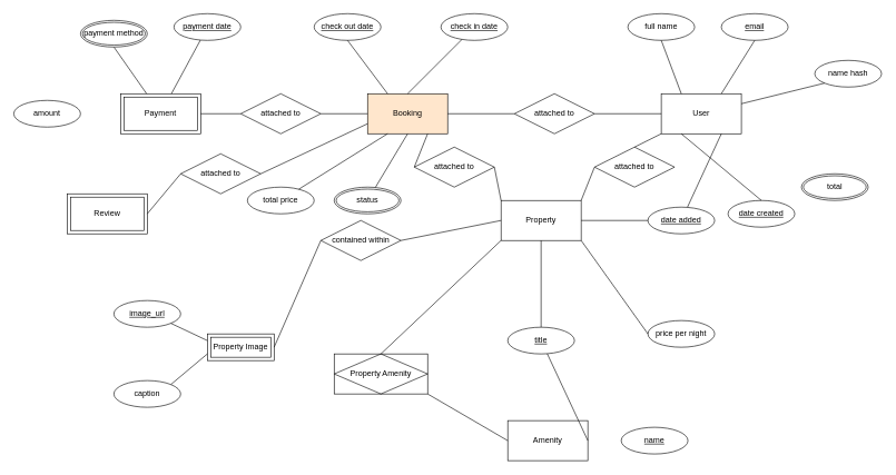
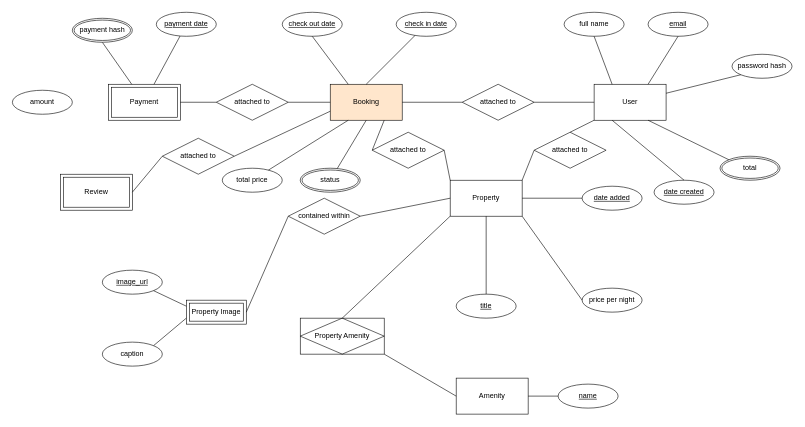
  <mxCell id="0" />
  <mxCell id="1" parent="0" />
  <mxCell id="2" value="Booking" style="rounded=0;whiteSpace=wrap;html=1;fillColor=#ffe6cc;" vertex="1" parent="1"><mxGeometry x="550" y="140" width="120" height="60" as="geometry" /></mxCell>
  <mxCell id="3" value="Payment" style="shape=ext;margin=3;double=1;whiteSpace=wrap;html=1;align=center;" vertex="1" parent="1"><mxGeometry x="180" y="140" width="120" height="60" as="geometry" /></mxCell>
  <mxCell id="4" value="Review" style="shape=ext;margin=3;double=1;whiteSpace=wrap;html=1;align=center;" vertex="1" parent="1"><mxGeometry x="100" y="290" width="120" height="60" as="geometry" /></mxCell>
  <mxCell id="5" value="User" style="rounded=0;whiteSpace=wrap;html=1;" vertex="1" parent="1"><mxGeometry x="990" y="140" width="120" height="60" as="geometry" /></mxCell>
  <mxCell id="6" value="Amenity" style="rounded=0;whiteSpace=wrap;html=1;" vertex="1" parent="1"><mxGeometry x="760" y="630" width="120" height="60" as="geometry" /></mxCell>
  <mxCell id="7" value="Property Amenity" style="shape=associativeEntity;whiteSpace=wrap;html=1;align=center;" vertex="1" parent="1"><mxGeometry x="500" y="530" width="140" height="60" as="geometry" /></mxCell>
  <mxCell id="8" value="Property" style="rounded=0;whiteSpace=wrap;html=1;" vertex="1" parent="1"><mxGeometry x="750" y="300" width="120" height="60" as="geometry" /></mxCell>
  <mxCell id="9" value="" style="endArrow=none;html=1;rounded=0;exitX=0.5;exitY=1;exitDx=0;exitDy=0;" edge="1" parent="1" source="12" target="3"><mxGeometry relative="1" as="geometry"><mxPoint x="380.101" y="97.689" as="sourcePoint" /><mxPoint x="347" y="299" as="targetPoint" /></mxGeometry></mxCell>
  <mxCell id="10" value="" style="endArrow=none;html=1;rounded=0;" edge="1" parent="1" source="11" target="3"><mxGeometry relative="1" as="geometry"><mxPoint x="483.563" y="108.47" as="sourcePoint" /><mxPoint x="417" y="299" as="targetPoint" /></mxGeometry></mxCell>
  <mxCell id="11" value="payment date" style="ellipse;whiteSpace=wrap;html=1;align=center;fontStyle=4;" vertex="1" parent="1"><mxGeometry x="260" y="20" width="100" height="40" as="geometry" /></mxCell>
- <mxCell id="12" value="payment method" style="ellipse;shape=doubleEllipse;margin=3;whiteSpace=wrap;html=1;align=center;" vertex="1" parent="1"><mxGeometry x="120" y="30" width="100" height="40" as="geometry" /></mxCell>
+ <mxCell id="12" value="payment hash" style="ellipse;shape=doubleEllipse;margin=3;whiteSpace=wrap;html=1;align=center;" vertex="1" parent="1"><mxGeometry x="120" y="30" width="100" height="40" as="geometry" /></mxCell>
  <mxCell id="13" value="attached to" style="shape=rhombus;perimeter=rhombusPerimeter;whiteSpace=wrap;html=1;align=center;" vertex="1" parent="1"><mxGeometry x="360" y="140" width="120" height="60" as="geometry" /></mxCell>
  <mxCell id="14" value="" style="endArrow=none;html=1;rounded=0;exitX=1;exitY=0.5;exitDx=0;exitDy=0;entryX=0;entryY=0.5;entryDx=0;entryDy=0;" edge="1" parent="1" source="13" target="2"><mxGeometry relative="1" as="geometry"><mxPoint x="710" y="280" as="sourcePoint" /><mxPoint x="870" y="280" as="targetPoint" /></mxGeometry></mxCell>
  <mxCell id="15" value="" style="endArrow=none;html=1;rounded=0;exitX=1;exitY=0.5;exitDx=0;exitDy=0;entryX=0;entryY=0.5;entryDx=0;entryDy=0;" edge="1" parent="1" source="3" target="13"><mxGeometry relative="1" as="geometry"><mxPoint x="680" y="220" as="sourcePoint" /><mxPoint x="700" y="270" as="targetPoint" /></mxGeometry></mxCell>
  <mxCell id="16" value="check in date" style="ellipse;whiteSpace=wrap;html=1;align=center;fontStyle=4;" vertex="1" parent="1"><mxGeometry x="660" y="20" width="100" height="40" as="geometry" /></mxCell>
  <mxCell id="17" value="" style="endArrow=none;html=1;rounded=0;exitX=0.5;exitY=0;exitDx=0;exitDy=0;" edge="1" parent="1" source="2" target="16"><mxGeometry relative="1" as="geometry"><mxPoint x="500" y="90" as="sourcePoint" /><mxPoint x="570" y="90" as="targetPoint" /></mxGeometry></mxCell>
  <mxCell id="18" value="check out date" style="ellipse;whiteSpace=wrap;html=1;align=center;fontStyle=4;" vertex="1" parent="1"><mxGeometry x="470" y="20" width="100" height="40" as="geometry" /></mxCell>
  <mxCell id="19" value="" style="endArrow=none;html=1;rounded=0;exitX=0.25;exitY=0;exitDx=0;exitDy=0;entryX=0.5;entryY=1;entryDx=0;entryDy=0;" edge="1" parent="1" source="2" target="18"><mxGeometry relative="1" as="geometry"><mxPoint x="860" y="114" as="sourcePoint" /><mxPoint x="940" y="70" as="targetPoint" /></mxGeometry></mxCell>
  <mxCell id="20" value="total price" style="ellipse;whiteSpace=wrap;html=1;align=center;" vertex="1" parent="1"><mxGeometry x="370" y="280" width="100" height="40" as="geometry" /></mxCell>
  <mxCell id="21" value="amount" style="ellipse;whiteSpace=wrap;html=1;align=center;" vertex="1" parent="1"><mxGeometry x="20" y="150" width="100" height="40" as="geometry" /></mxCell>
  <mxCell id="22" value="" style="endArrow=none;html=1;rounded=0;entryX=0.25;entryY=1;entryDx=0;entryDy=0;" edge="1" parent="1" source="20" target="2"><mxGeometry relative="1" as="geometry"><mxPoint x="760" y="270" as="sourcePoint" /><mxPoint x="720" y="200" as="targetPoint" /></mxGeometry></mxCell>
  <mxCell id="23" value="status" style="ellipse;shape=doubleEllipse;margin=3;whiteSpace=wrap;html=1;align=center;" vertex="1" parent="1"><mxGeometry x="500" y="280" width="100" height="40" as="geometry" /></mxCell>
  <mxCell id="24" value="" style="endArrow=none;html=1;rounded=0;entryX=0.5;entryY=1;entryDx=0;entryDy=0;" edge="1" parent="1" source="23" target="2"><mxGeometry relative="1" as="geometry"><mxPoint x="680" y="270" as="sourcePoint" /><mxPoint x="660" y="220" as="targetPoint" /></mxGeometry></mxCell>
  <mxCell id="25" value="attached to" style="shape=rhombus;perimeter=rhombusPerimeter;whiteSpace=wrap;html=1;align=center;" vertex="1" parent="1"><mxGeometry x="770" y="140" width="120" height="60" as="geometry" /></mxCell>
  <mxCell id="26" value="" style="endArrow=none;html=1;rounded=0;exitX=1;exitY=0.5;exitDx=0;exitDy=0;entryX=0;entryY=0.5;entryDx=0;entryDy=0;" edge="1" parent="1" source="2" target="25"><mxGeometry relative="1" as="geometry"><mxPoint x="800" y="230" as="sourcePoint" /><mxPoint x="870" y="230" as="targetPoint" /></mxGeometry></mxCell>
  <mxCell id="27" value="" style="endArrow=none;html=1;rounded=0;exitX=1;exitY=0.5;exitDx=0;exitDy=0;" edge="1" parent="1" source="25" target="5"><mxGeometry relative="1" as="geometry"><mxPoint x="830" y="230" as="sourcePoint" /><mxPoint x="900" y="230" as="targetPoint" /></mxGeometry></mxCell>
  <mxCell id="28" value="email" style="ellipse;whiteSpace=wrap;html=1;align=center;fontStyle=4;" vertex="1" parent="1"><mxGeometry x="1080" y="20" width="100" height="40" as="geometry" /></mxCell>
  <mxCell id="29" value="" style="endArrow=none;html=1;rounded=0;exitX=0.75;exitY=0;exitDx=0;exitDy=0;entryX=0.5;entryY=1;entryDx=0;entryDy=0;" edge="1" parent="1" source="5" target="28"><mxGeometry relative="1" as="geometry"><mxPoint x="1000" y="90" as="sourcePoint" /><mxPoint x="1060" y="90" as="targetPoint" /></mxGeometry></mxCell>
  <mxCell id="30" value="full name" style="ellipse;whiteSpace=wrap;html=1;align=center;" vertex="1" parent="1"><mxGeometry x="940" y="20" width="100" height="40" as="geometry" /></mxCell>
  <mxCell id="31" value="" style="endArrow=none;html=1;rounded=0;exitX=0.25;exitY=0;exitDx=0;exitDy=0;entryX=0.5;entryY=1;entryDx=0;entryDy=0;" edge="1" parent="1" source="5" target="30"><mxGeometry relative="1" as="geometry"><mxPoint x="970" y="180" as="sourcePoint" /><mxPoint x="1030" y="110" as="targetPoint" /></mxGeometry></mxCell>
- <mxCell id="32" value="name hash" style="ellipse;whiteSpace=wrap;html=1;align=center;" vertex="1" parent="1"><mxGeometry x="1220" y="90" width="100" height="40" as="geometry" /></mxCell>
+ <mxCell id="32" value="password hash" style="ellipse;whiteSpace=wrap;html=1;align=center;" vertex="1" parent="1"><mxGeometry x="1220" y="90" width="100" height="40" as="geometry" /></mxCell>
  <mxCell id="33" value="" style="endArrow=none;html=1;rounded=0;exitX=1;exitY=0.25;exitDx=0;exitDy=0;entryX=0;entryY=1;entryDx=0;entryDy=0;" edge="1" parent="1" source="5" target="32"><mxGeometry relative="1" as="geometry"><mxPoint x="1160" y="200" as="sourcePoint" /><mxPoint x="1210" y="120" as="targetPoint" /></mxGeometry></mxCell>
  <mxCell id="34" value="total" style="ellipse;shape=doubleEllipse;margin=3;whiteSpace=wrap;html=1;align=center;" vertex="1" parent="1"><mxGeometry x="1200" y="260" width="100" height="40" as="geometry" /></mxCell>
- <mxCell id="35" value="" style="endArrow=none;html=1;rounded=0;exitX=0.75;exitY=1;exitDx=0;exitDy=0;" edge="1" parent="1" source="5" target="50"><mxGeometry relative="1" as="geometry"><mxPoint x="1150" y="235" as="sourcePoint" /><mxPoint x="1290" y="210" as="targetPoint" /></mxGeometry></mxCell>
+ <mxCell id="35" value="" style="endArrow=none;html=1;rounded=0;exitX=0.75;exitY=1;exitDx=0;exitDy=0;entryX=0;entryY=0;entryDx=0;entryDy=0;" edge="1" parent="1" source="5" target="34"><mxGeometry relative="1" as="geometry"><mxPoint x="1150" y="235" as="sourcePoint" /><mxPoint x="1290" y="210" as="targetPoint" /></mxGeometry></mxCell>
  <mxCell id="36" value="date created" style="ellipse;whiteSpace=wrap;html=1;align=center;fontStyle=4;" vertex="1" parent="1"><mxGeometry x="1090" y="300" width="100" height="40" as="geometry" /></mxCell>
  <mxCell id="37" value="" style="endArrow=none;html=1;rounded=0;exitX=0.25;exitY=1;exitDx=0;exitDy=0;entryX=0.5;entryY=0;entryDx=0;entryDy=0;" edge="1" parent="1" source="5" target="36"><mxGeometry relative="1" as="geometry"><mxPoint x="1040" y="220" as="sourcePoint" /><mxPoint x="1115" y="276" as="targetPoint" /></mxGeometry></mxCell>
  <mxCell id="38" value="contained within" style="shape=rhombus;perimeter=rhombusPerimeter;whiteSpace=wrap;html=1;align=center;" vertex="1" parent="1"><mxGeometry x="480" y="330" width="120" height="60" as="geometry" /></mxCell>
  <mxCell id="39" value="attached to" style="shape=rhombus;perimeter=rhombusPerimeter;whiteSpace=wrap;html=1;align=center;" vertex="1" parent="1"><mxGeometry x="620" y="220" width="120" height="60" as="geometry" /></mxCell>
  <mxCell id="40" value="" style="endArrow=none;html=1;rounded=0;entryX=0.75;entryY=1;entryDx=0;entryDy=0;exitX=0;exitY=0.5;exitDx=0;exitDy=0;" edge="1" parent="1" source="39" target="2"><mxGeometry relative="1" as="geometry"><mxPoint x="720" y="300" as="sourcePoint" /><mxPoint x="759" y="230" as="targetPoint" /></mxGeometry></mxCell>
  <mxCell id="41" value="" style="endArrow=none;html=1;rounded=0;entryX=1;entryY=0.5;entryDx=0;entryDy=0;exitX=0;exitY=0;exitDx=0;exitDy=0;" edge="1" parent="1" source="8" target="39"><mxGeometry relative="1" as="geometry"><mxPoint x="880" y="320" as="sourcePoint" /><mxPoint x="919" y="250" as="targetPoint" /></mxGeometry></mxCell>
  <mxCell id="42" value="attached to" style="shape=rhombus;perimeter=rhombusPerimeter;whiteSpace=wrap;html=1;align=center;" vertex="1" parent="1"><mxGeometry x="890" y="220" width="120" height="60" as="geometry" /></mxCell>
  <mxCell id="43" value="" style="endArrow=none;html=1;rounded=0;entryX=1;entryY=0;entryDx=0;entryDy=0;exitX=0;exitY=0.5;exitDx=0;exitDy=0;" edge="1" parent="1" source="42" target="8"><mxGeometry relative="1" as="geometry"><mxPoint x="990" y="380" as="sourcePoint" /><mxPoint x="960" y="330" as="targetPoint" /></mxGeometry></mxCell>
  <mxCell id="44" value="" style="endArrow=none;html=1;rounded=0;entryX=0.5;entryY=0;entryDx=0;entryDy=0;exitX=0;exitY=1;exitDx=0;exitDy=0;" edge="1" parent="1" source="5" target="42"><mxGeometry relative="1" as="geometry"><mxPoint x="1050" y="340" as="sourcePoint" /><mxPoint x="990" y="380" as="targetPoint" /></mxGeometry></mxCell>
  <mxCell id="45" value="Property Image" style="shape=ext;margin=3;double=1;whiteSpace=wrap;html=1;align=center;" vertex="1" parent="1"><mxGeometry x="310" y="500" width="100" height="40" as="geometry" /></mxCell>
  <mxCell id="46" value="" style="endArrow=none;html=1;rounded=0;entryX=0;entryY=0.5;entryDx=0;entryDy=0;exitX=1;exitY=0.5;exitDx=0;exitDy=0;" edge="1" parent="1" source="45" target="38"><mxGeometry relative="1" as="geometry"><mxPoint x="570" y="500" as="sourcePoint" /><mxPoint x="580" y="410" as="targetPoint" /></mxGeometry></mxCell>
  <mxCell id="47" value="" style="endArrow=none;html=1;rounded=0;entryX=0;entryY=0.5;entryDx=0;entryDy=0;exitX=1;exitY=0.5;exitDx=0;exitDy=0;" edge="1" parent="1" source="38" target="8"><mxGeometry relative="1" as="geometry"><mxPoint x="750" y="500" as="sourcePoint" /><mxPoint x="760" y="410" as="targetPoint" /></mxGeometry></mxCell>
  <mxCell id="48" value="title" style="ellipse;whiteSpace=wrap;html=1;align=center;fontStyle=4;" vertex="1" parent="1"><mxGeometry x="760" y="490" width="100" height="40" as="geometry" /></mxCell>
  <mxCell id="49" value="price per night" style="ellipse;whiteSpace=wrap;html=1;align=center;" vertex="1" parent="1"><mxGeometry x="970" y="480" width="100" height="40" as="geometry" /></mxCell>
  <mxCell id="50" value="date added" style="ellipse;whiteSpace=wrap;html=1;align=center;fontStyle=4;" vertex="1" parent="1"><mxGeometry x="970" y="310" width="100" height="40" as="geometry" /></mxCell>
  <mxCell id="51" value="" style="endArrow=none;html=1;rounded=0;entryX=0.5;entryY=1;entryDx=0;entryDy=0;exitX=0.5;exitY=0;exitDx=0;exitDy=0;" edge="1" parent="1" source="48" target="8"><mxGeometry relative="1" as="geometry"><mxPoint x="950" y="441" as="sourcePoint" /><mxPoint x="1025" y="400" as="targetPoint" /></mxGeometry></mxCell>
  <mxCell id="52" value="" style="endArrow=none;html=1;rounded=0;entryX=1;entryY=1;entryDx=0;entryDy=0;exitX=0;exitY=0.5;exitDx=0;exitDy=0;" edge="1" parent="1" source="49" target="8"><mxGeometry relative="1" as="geometry"><mxPoint x="950" y="411" as="sourcePoint" /><mxPoint x="1025" y="370" as="targetPoint" /></mxGeometry></mxCell>
  <mxCell id="53" value="attached to" style="shape=rhombus;perimeter=rhombusPerimeter;whiteSpace=wrap;html=1;align=center;" vertex="1" parent="1"><mxGeometry x="270" y="230" width="120" height="60" as="geometry" /></mxCell>
  <mxCell id="54" value="" style="endArrow=none;html=1;rounded=0;exitX=1;exitY=0.5;exitDx=0;exitDy=0;entryX=0;entryY=0.75;entryDx=0;entryDy=0;" edge="1" parent="1" source="53" target="2"><mxGeometry relative="1" as="geometry"><mxPoint x="450" y="210" as="sourcePoint" /><mxPoint x="520" y="210" as="targetPoint" /></mxGeometry></mxCell>
  <mxCell id="55" value="" style="endArrow=none;html=1;rounded=0;exitX=1;exitY=0.5;exitDx=0;exitDy=0;entryX=0;entryY=0.5;entryDx=0;entryDy=0;" edge="1" parent="1" source="4" target="53"><mxGeometry relative="1" as="geometry"><mxPoint x="360" y="220" as="sourcePoint" /><mxPoint x="430" y="220" as="targetPoint" /></mxGeometry></mxCell>
  <mxCell id="56" value="name" style="ellipse;whiteSpace=wrap;html=1;align=center;fontStyle=4;" vertex="1" parent="1"><mxGeometry x="930" y="640" width="100" height="40" as="geometry" /></mxCell>
- <mxCell id="57" value="" style="endArrow=none;html=1;rounded=0;exitX=1;exitY=0.5;exitDx=0;exitDy=0;" edge="1" parent="1" source="6" target="48"><mxGeometry relative="1" as="geometry"><mxPoint x="730" y="580" as="sourcePoint" /><mxPoint x="880" y="550" as="targetPoint" /></mxGeometry></mxCell>
+ <mxCell id="57" value="" style="endArrow=none;html=1;rounded=0;entryX=0;entryY=0.5;entryDx=0;entryDy=0;exitX=1;exitY=0.5;exitDx=0;exitDy=0;" edge="1" parent="1" source="6" target="56"><mxGeometry relative="1" as="geometry"><mxPoint x="730" y="580" as="sourcePoint" /><mxPoint x="880" y="550" as="targetPoint" /></mxGeometry></mxCell>
  <mxCell id="58" value="" style="endArrow=none;html=1;rounded=0;entryX=0;entryY=1;entryDx=0;entryDy=0;exitX=0.5;exitY=0;exitDx=0;exitDy=0;" edge="1" parent="1" source="7" target="8"><mxGeometry relative="1" as="geometry"><mxPoint x="650" y="530" as="sourcePoint" /><mxPoint x="800" y="500" as="targetPoint" /></mxGeometry></mxCell>
  <mxCell id="59" value="" style="endArrow=none;html=1;rounded=0;entryX=0;entryY=0.5;entryDx=0;entryDy=0;exitX=1;exitY=1;exitDx=0;exitDy=0;" edge="1" parent="1" source="7" target="6"><mxGeometry relative="1" as="geometry"><mxPoint x="690" y="620" as="sourcePoint" /><mxPoint x="840" y="590" as="targetPoint" /></mxGeometry></mxCell>
  <mxCell id="60" value="image_url" style="ellipse;whiteSpace=wrap;html=1;align=center;fontStyle=4;" vertex="1" parent="1"><mxGeometry x="170" y="450" width="100" height="40" as="geometry" /></mxCell>
  <mxCell id="61" value="caption" style="ellipse;whiteSpace=wrap;html=1;align=center;" vertex="1" parent="1"><mxGeometry x="170" y="570" width="100" height="40" as="geometry" /></mxCell>
  <mxCell id="62" value="" style="endArrow=none;html=1;rounded=0;entryX=1;entryY=1;entryDx=0;entryDy=0;exitX=0;exitY=0.25;exitDx=0;exitDy=0;" edge="1" parent="1" source="45" target="60"><mxGeometry relative="1" as="geometry"><mxPoint x="360" y="570" as="sourcePoint" /><mxPoint x="430" y="410" as="targetPoint" /></mxGeometry></mxCell>
  <mxCell id="63" value="" style="endArrow=none;html=1;rounded=0;entryX=0;entryY=0.75;entryDx=0;entryDy=0;exitX=1;exitY=0;exitDx=0;exitDy=0;" edge="1" parent="1" source="61" target="45"><mxGeometry relative="1" as="geometry"><mxPoint x="360" y="760" as="sourcePoint" /><mxPoint x="430" y="600" as="targetPoint" /></mxGeometry></mxCell>
  <mxCell id="64" value="" style="endArrow=none;html=1;rounded=0;entryX=1;entryY=0.5;entryDx=0;entryDy=0;exitX=0;exitY=0.5;exitDx=0;exitDy=0;" edge="1" parent="1" source="50" target="8"><mxGeometry relative="1" as="geometry"><mxPoint x="1100" y="465" as="sourcePoint" /><mxPoint x="950" y="370" as="targetPoint" /></mxGeometry></mxCell>
